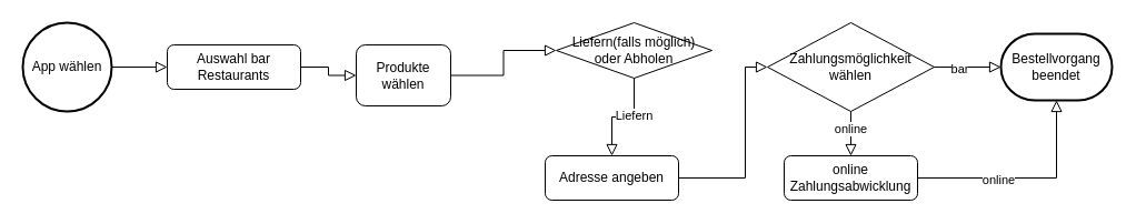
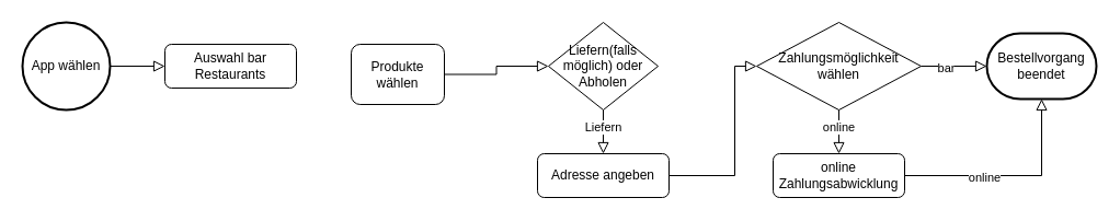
  <mxCell id="0" />
  <mxCell id="1" parent="0" />
  <mxCell id="2" value="" style="rounded=0;html=1;jettySize=auto;orthogonalLoop=1;fontSize=11;endArrow=block;endFill=0;endSize=8;strokeWidth=1;shadow=0;labelBackgroundColor=none;edgeStyle=orthogonalEdgeStyle;exitX=1;exitY=0.5;exitDx=0;exitDy=0;exitPerimeter=0;" parent="1" source="21" target="3" edge="1"><mxGeometry relative="1" as="geometry"><mxPoint x="100" y="60" as="sourcePoint" /><mxPoint x="194" y="60" as="targetPoint" /></mxGeometry></mxCell>
  <mxCell id="3" value="Auswahl bar Restaurants" style="rounded=1;whiteSpace=wrap;html=1;fontSize=12;glass=0;strokeWidth=1;shadow=0;" parent="1" vertex="1"><mxGeometry x="150" y="40" width="120" height="40" as="geometry" /></mxCell>
  <mxCell id="4" value="Produkte wählen" style="rounded=1;whiteSpace=wrap;html=1;fontSize=12;glass=0;strokeWidth=1;shadow=0;" vertex="1" parent="1"><mxGeometry x="320" y="40" width="85" height="55" as="geometry" /></mxCell>
- <mxCell id="5" value="" style="rounded=0;html=1;jettySize=auto;orthogonalLoop=1;fontSize=11;endArrow=block;endFill=0;endSize=8;strokeWidth=1;shadow=0;labelBackgroundColor=none;edgeStyle=orthogonalEdgeStyle;exitX=1;exitY=0.5;exitDx=0;exitDy=0;entryX=0;entryY=0.5;entryDx=0;entryDy=0;" edge="1" parent="1" source="3" target="4"><mxGeometry relative="1" as="geometry"><mxPoint x="280" y="59.79" as="sourcePoint" /><mxPoint x="320" y="60" as="targetPoint" /></mxGeometry></mxCell>
  <mxCell id="6" value="" style="rounded=0;html=1;jettySize=auto;orthogonalLoop=1;fontSize=11;endArrow=block;endFill=0;endSize=8;strokeWidth=1;shadow=0;labelBackgroundColor=none;edgeStyle=orthogonalEdgeStyle;exitX=1;exitY=0.5;exitDx=0;exitDy=0;entryX=0;entryY=0.5;entryDx=0;entryDy=0;" edge="1" parent="1" target="7" source="4"><mxGeometry relative="1" as="geometry"><mxPoint x="450" y="60" as="sourcePoint" /><mxPoint x="490" y="60" as="targetPoint" /></mxGeometry></mxCell>
- <mxCell id="7" value="Liefern(falls möglich) oder Abholen" style="rhombus;whiteSpace=wrap;html=1;" vertex="1" parent="1"><mxGeometry x="500" y="20" width="140" height="50" as="geometry" /></mxCell>
+ <mxCell id="7" value="Liefern(falls möglich) oder Abholen" style="rhombus;whiteSpace=wrap;html=1;" vertex="1" parent="1"><mxGeometry x="500" y="20" width="100" height="80" as="geometry" /></mxCell>
  <mxCell id="8" value="" style="rounded=0;html=1;jettySize=auto;orthogonalLoop=1;fontSize=11;endArrow=block;endFill=0;endSize=8;strokeWidth=1;shadow=0;labelBackgroundColor=none;edgeStyle=orthogonalEdgeStyle;exitX=0.5;exitY=1;exitDx=0;exitDy=0;entryX=0.5;entryY=0;entryDx=0;entryDy=0;" edge="1" parent="1" source="7" target="10"><mxGeometry relative="1" as="geometry"><mxPoint x="530" y="150" as="sourcePoint" /><mxPoint x="550" y="140" as="targetPoint" /></mxGeometry></mxCell>
  <mxCell id="9" value="Liefern" style="edgeLabel;html=1;align=center;verticalAlign=middle;resizable=0;points=[];" vertex="1" connectable="0" parent="8"><mxGeometry x="-0.266" y="-1" relative="1" as="geometry"><mxPoint as="offset" /></mxGeometry></mxCell>
  <mxCell id="10" value="Adresse angeben" style="rounded=1;whiteSpace=wrap;html=1;fontSize=12;glass=0;strokeWidth=1;shadow=0;" vertex="1" parent="1"><mxGeometry x="490" y="140" width="120" height="40" as="geometry" /></mxCell>
  <mxCell id="11" value="Zahlungsmöglichkeit wählen" style="rhombus;whiteSpace=wrap;html=1;" vertex="1" parent="1"><mxGeometry x="690" y="20" width="150" height="80" as="geometry" /></mxCell>
  <mxCell id="12" value="" style="rounded=0;html=1;jettySize=auto;orthogonalLoop=1;fontSize=11;endArrow=block;endFill=0;endSize=8;strokeWidth=1;shadow=0;labelBackgroundColor=none;edgeStyle=orthogonalEdgeStyle;exitX=1;exitY=0.5;exitDx=0;exitDy=0;entryX=0;entryY=0.5;entryDx=0;entryDy=0;" edge="1" parent="1" source="10" target="11"><mxGeometry relative="1" as="geometry"><mxPoint x="610" y="70" as="sourcePoint" /><mxPoint x="700" y="70" as="targetPoint" /><Array as="points"><mxPoint x="670" y="160" /><mxPoint x="670" y="60" /></Array></mxGeometry></mxCell>
  <mxCell id="13" value="" style="rounded=0;html=1;jettySize=auto;orthogonalLoop=1;fontSize=11;endArrow=block;endFill=0;endSize=8;strokeWidth=1;shadow=0;labelBackgroundColor=none;edgeStyle=orthogonalEdgeStyle;exitX=0.5;exitY=1;exitDx=0;exitDy=0;entryX=0.5;entryY=0;entryDx=0;entryDy=0;" edge="1" parent="1" source="11" target="15"><mxGeometry relative="1" as="geometry"><mxPoint x="764.78" y="120" as="sourcePoint" /><mxPoint x="765" y="140" as="targetPoint" /></mxGeometry></mxCell>
  <mxCell id="14" value="online" style="edgeLabel;html=1;align=center;verticalAlign=middle;resizable=0;points=[];" vertex="1" connectable="0" parent="13"><mxGeometry x="-0.266" y="-1" relative="1" as="geometry"><mxPoint as="offset" /></mxGeometry></mxCell>
  <mxCell id="15" value="online Zahlungsabwicklung" style="rounded=1;whiteSpace=wrap;html=1;fontSize=12;glass=0;strokeWidth=1;shadow=0;" vertex="1" parent="1"><mxGeometry x="705" y="140" width="120" height="40" as="geometry" /></mxCell>
  <mxCell id="16" value="" style="rounded=0;html=1;jettySize=auto;orthogonalLoop=1;fontSize=11;endArrow=block;endFill=0;endSize=8;strokeWidth=1;shadow=0;labelBackgroundColor=none;edgeStyle=orthogonalEdgeStyle;exitX=1;exitY=0.5;exitDx=0;exitDy=0;" edge="1" parent="1" source="15" target="18"><mxGeometry relative="1" as="geometry"><mxPoint x="860" y="130" as="sourcePoint" /><mxPoint x="920" y="110" as="targetPoint" /><Array as="points"><mxPoint x="950" y="160" /></Array></mxGeometry></mxCell>
  <mxCell id="17" value="online" style="edgeLabel;html=1;align=center;verticalAlign=middle;resizable=0;points=[];" vertex="1" connectable="0" parent="16"><mxGeometry x="-0.266" y="-1" relative="1" as="geometry"><mxPoint as="offset" /></mxGeometry></mxCell>
  <mxCell id="18" value="Bestellvorgang beendet" style="strokeWidth=2;html=1;shape=mxgraph.flowchart.terminator;whiteSpace=wrap;" vertex="1" parent="1"><mxGeometry x="900" y="30" width="100" height="60" as="geometry" /></mxCell>
  <mxCell id="19" value="" style="rounded=0;html=1;jettySize=auto;orthogonalLoop=1;fontSize=11;endArrow=block;endFill=0;endSize=8;strokeWidth=1;shadow=0;labelBackgroundColor=none;edgeStyle=orthogonalEdgeStyle;exitX=1;exitY=0.5;exitDx=0;exitDy=0;entryX=0;entryY=0.5;entryDx=0;entryDy=0;entryPerimeter=0;" edge="1" parent="1" source="11" target="18"><mxGeometry relative="1" as="geometry"><mxPoint x="775" y="110" as="sourcePoint" /><mxPoint x="775" y="150" as="targetPoint" /></mxGeometry></mxCell>
  <mxCell id="20" value="bar" style="edgeLabel;html=1;align=center;verticalAlign=middle;resizable=0;points=[];" vertex="1" connectable="0" parent="19"><mxGeometry x="-0.266" y="-1" relative="1" as="geometry"><mxPoint as="offset" /></mxGeometry></mxCell>
  <mxCell id="21" value="App wählen" style="strokeWidth=2;html=1;shape=mxgraph.flowchart.start_2;whiteSpace=wrap;" vertex="1" parent="1"><mxGeometry x="20" y="20" width="80" height="80" as="geometry" /></mxCell>
